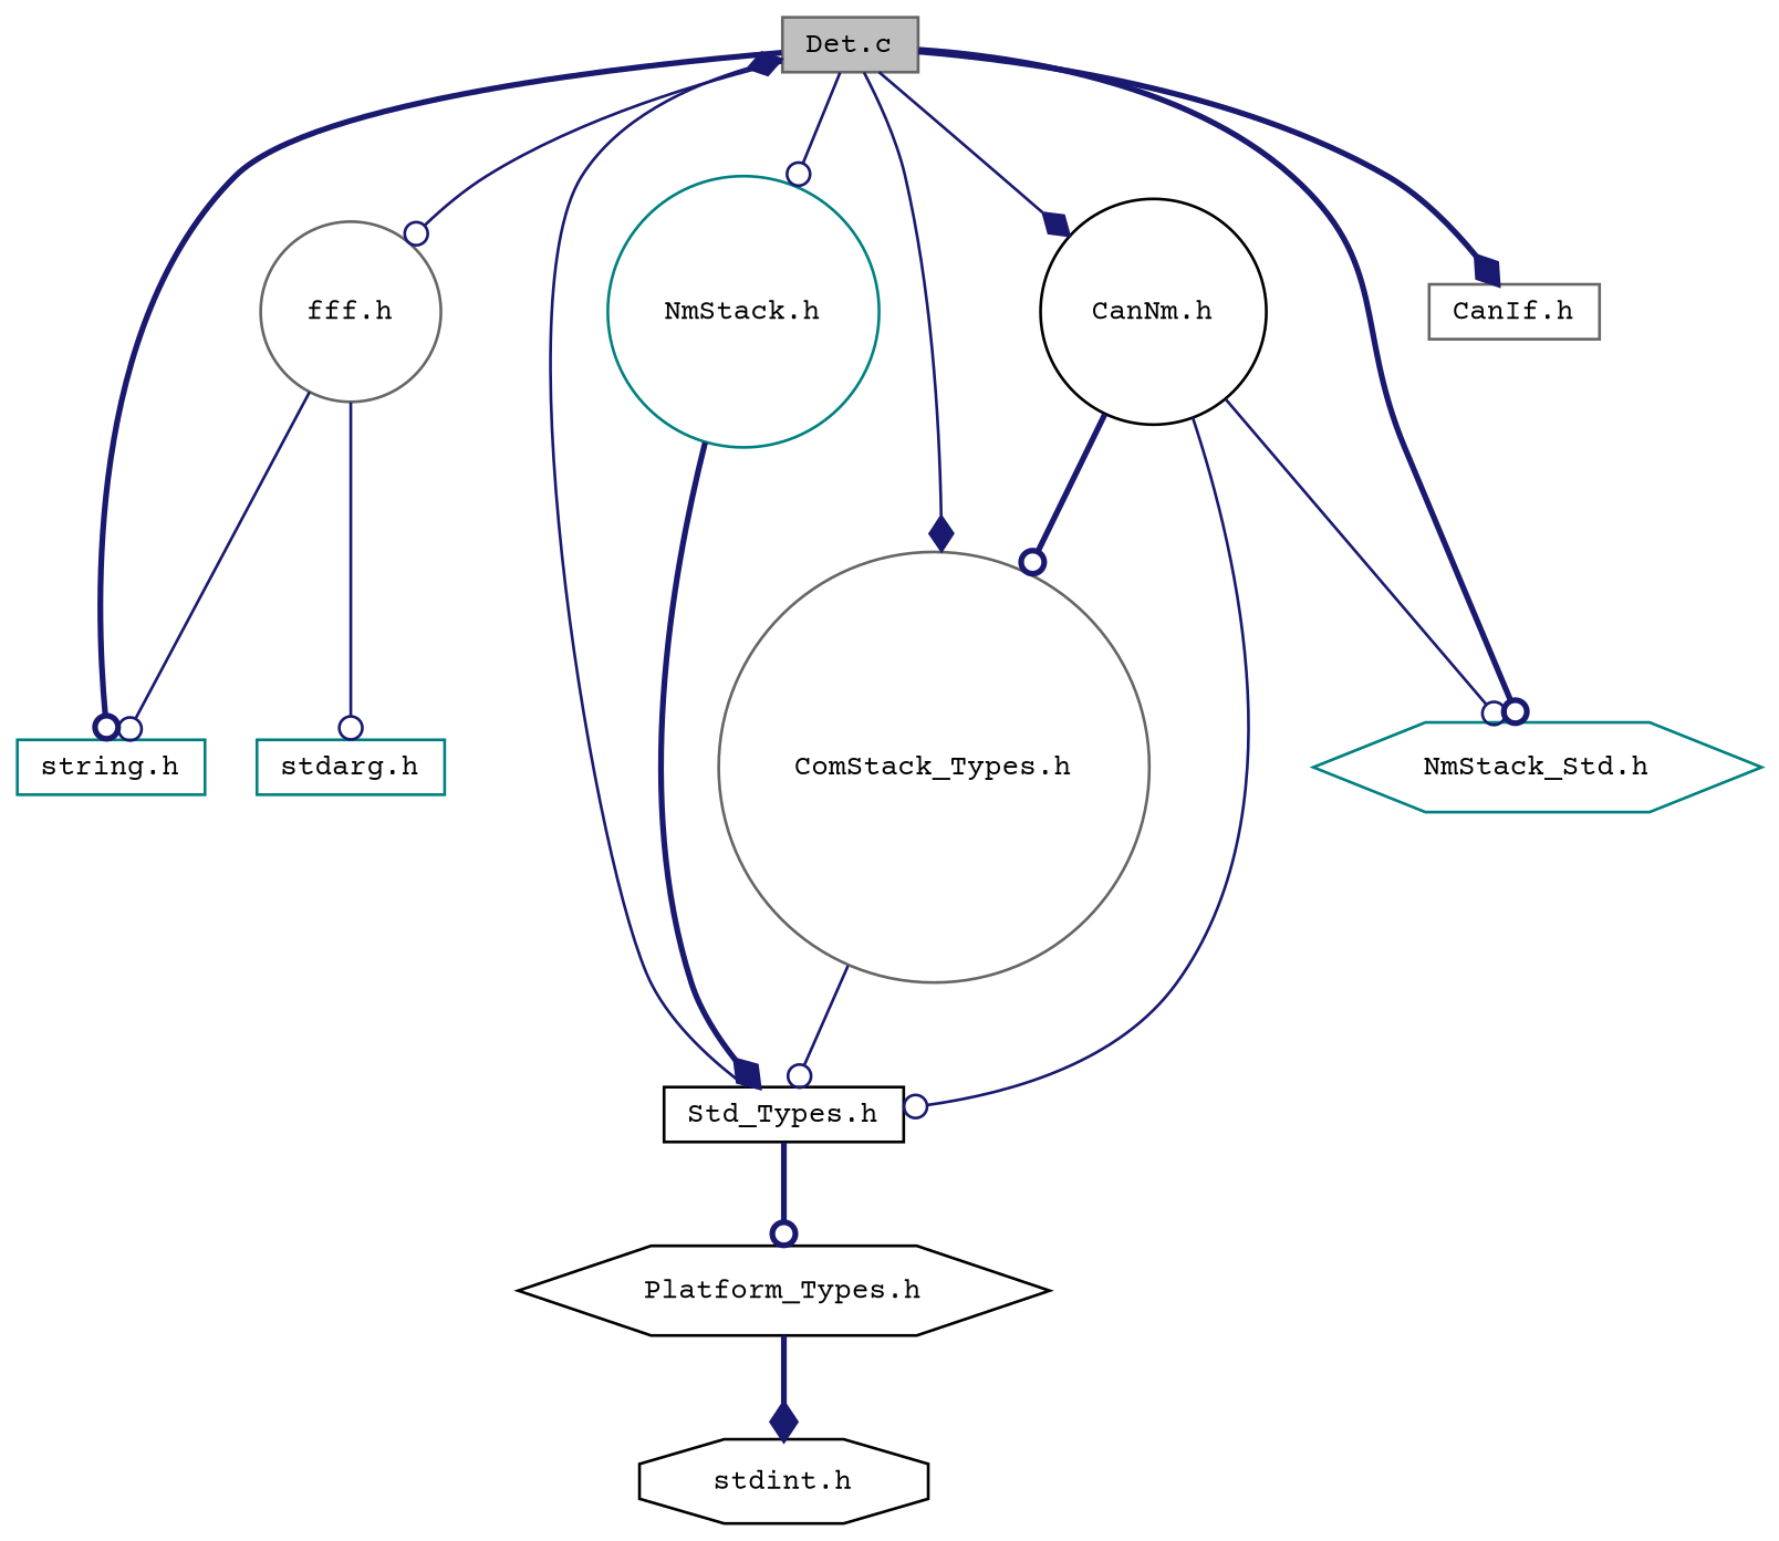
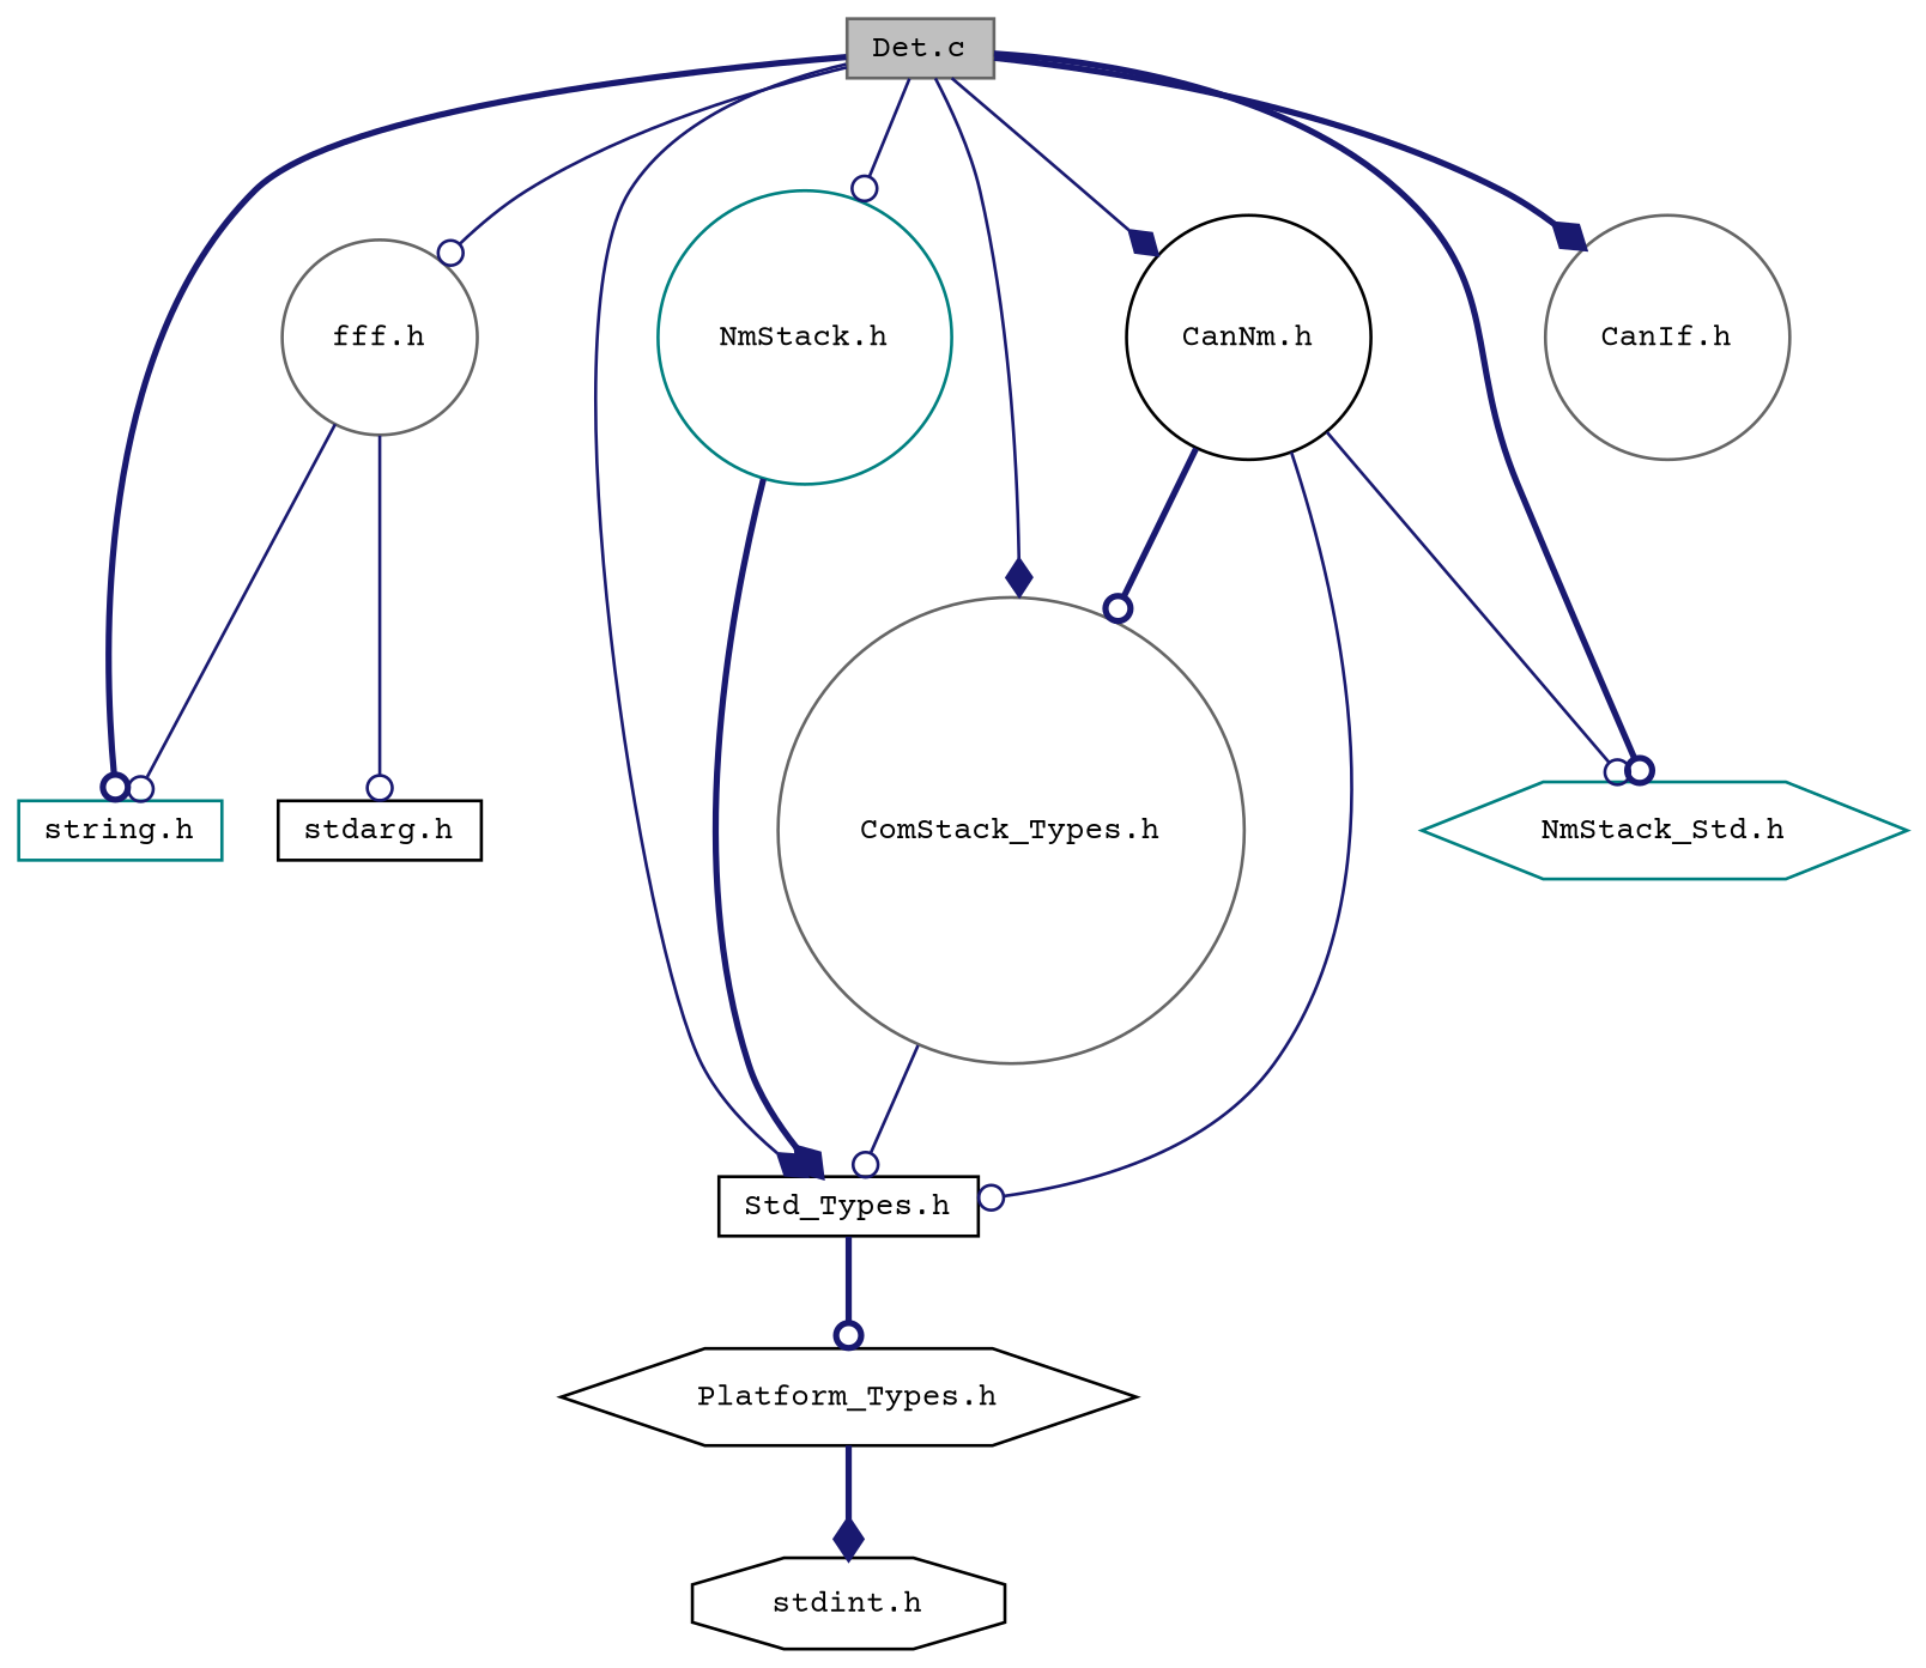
  digraph {
    fontname="Courier Prime"
    node [color=black fillcolor=white fontname="Courier Prime" fontsize=10 shape=box style=filled]
    edge [arrowhead=odot color=midnightblue fontname="Courier Prime" fontsize=10 labelfontname=Helvetica labelfontsize=10 style=solid]
    n1 [color=gray40 fillcolor=grey75 fontcolor=black height=0.2 label="Det.c" width=0.4]
    n2 [color=teal height=0.2 label="string.h" width=0.4]
    n3 [height=0.2 label="Std_Types.h" width=0.4]
    n4 [color=gray40 height=0.2 label="ComStack_Types.h" shape=circle width=0.4]
    n5 [color=teal height=0.2 label="NmStack.h" shape=circle width=0.4]
    n6 [color=teal height=0.2 label="NmStack_Std.h" shape=hexagon width=0.4]
-   n7 [color=gray40 height=0.2 label="CanIf.h" width=0.4]
+   n7 [color=gray40 height=0.2 label="CanIf.h" shape=circle width=0.4]
    n8 [height=0.2 label="CanNm.h" shape=circle width=0.4]
    n9 [color=gray40 height=0.2 label="fff.h" shape=circle width=0.4]
    n10 [height=0.2 label="Platform_Types.h" shape=hexagon width=0.4]
-   n11 [color=teal height=0.2 label="stdarg.h" width=0.4]
+   n11 [height=0.2 label="stdarg.h" width=0.4]
    n12 [height=0.2 label="stdint.h" shape=octagon width=0.4]
    n1 -> n2 [style=bold]
-   n3 -> n1 [arrowhead=diamond]
+   n1 -> n3 [arrowhead=diamond]
    n1 -> n4 [arrowhead=diamond]
    n1 -> n5
    n1 -> n6 [style=bold]
    n1 -> n7 [arrowhead=diamond style=bold]
    n1 -> n8 [arrowhead=diamond]
    n1 -> n9
    n3 -> n10 [style=bold]
    n4 -> n3
    n5 -> n3 [arrowhead=diamond style=bold]
    n8 -> n3
    n8 -> n4 [style=bold]
    n8 -> n6
    n9 -> n2
    n9 -> n11
    n10 -> n12 [arrowhead=diamond style=bold]
  }
